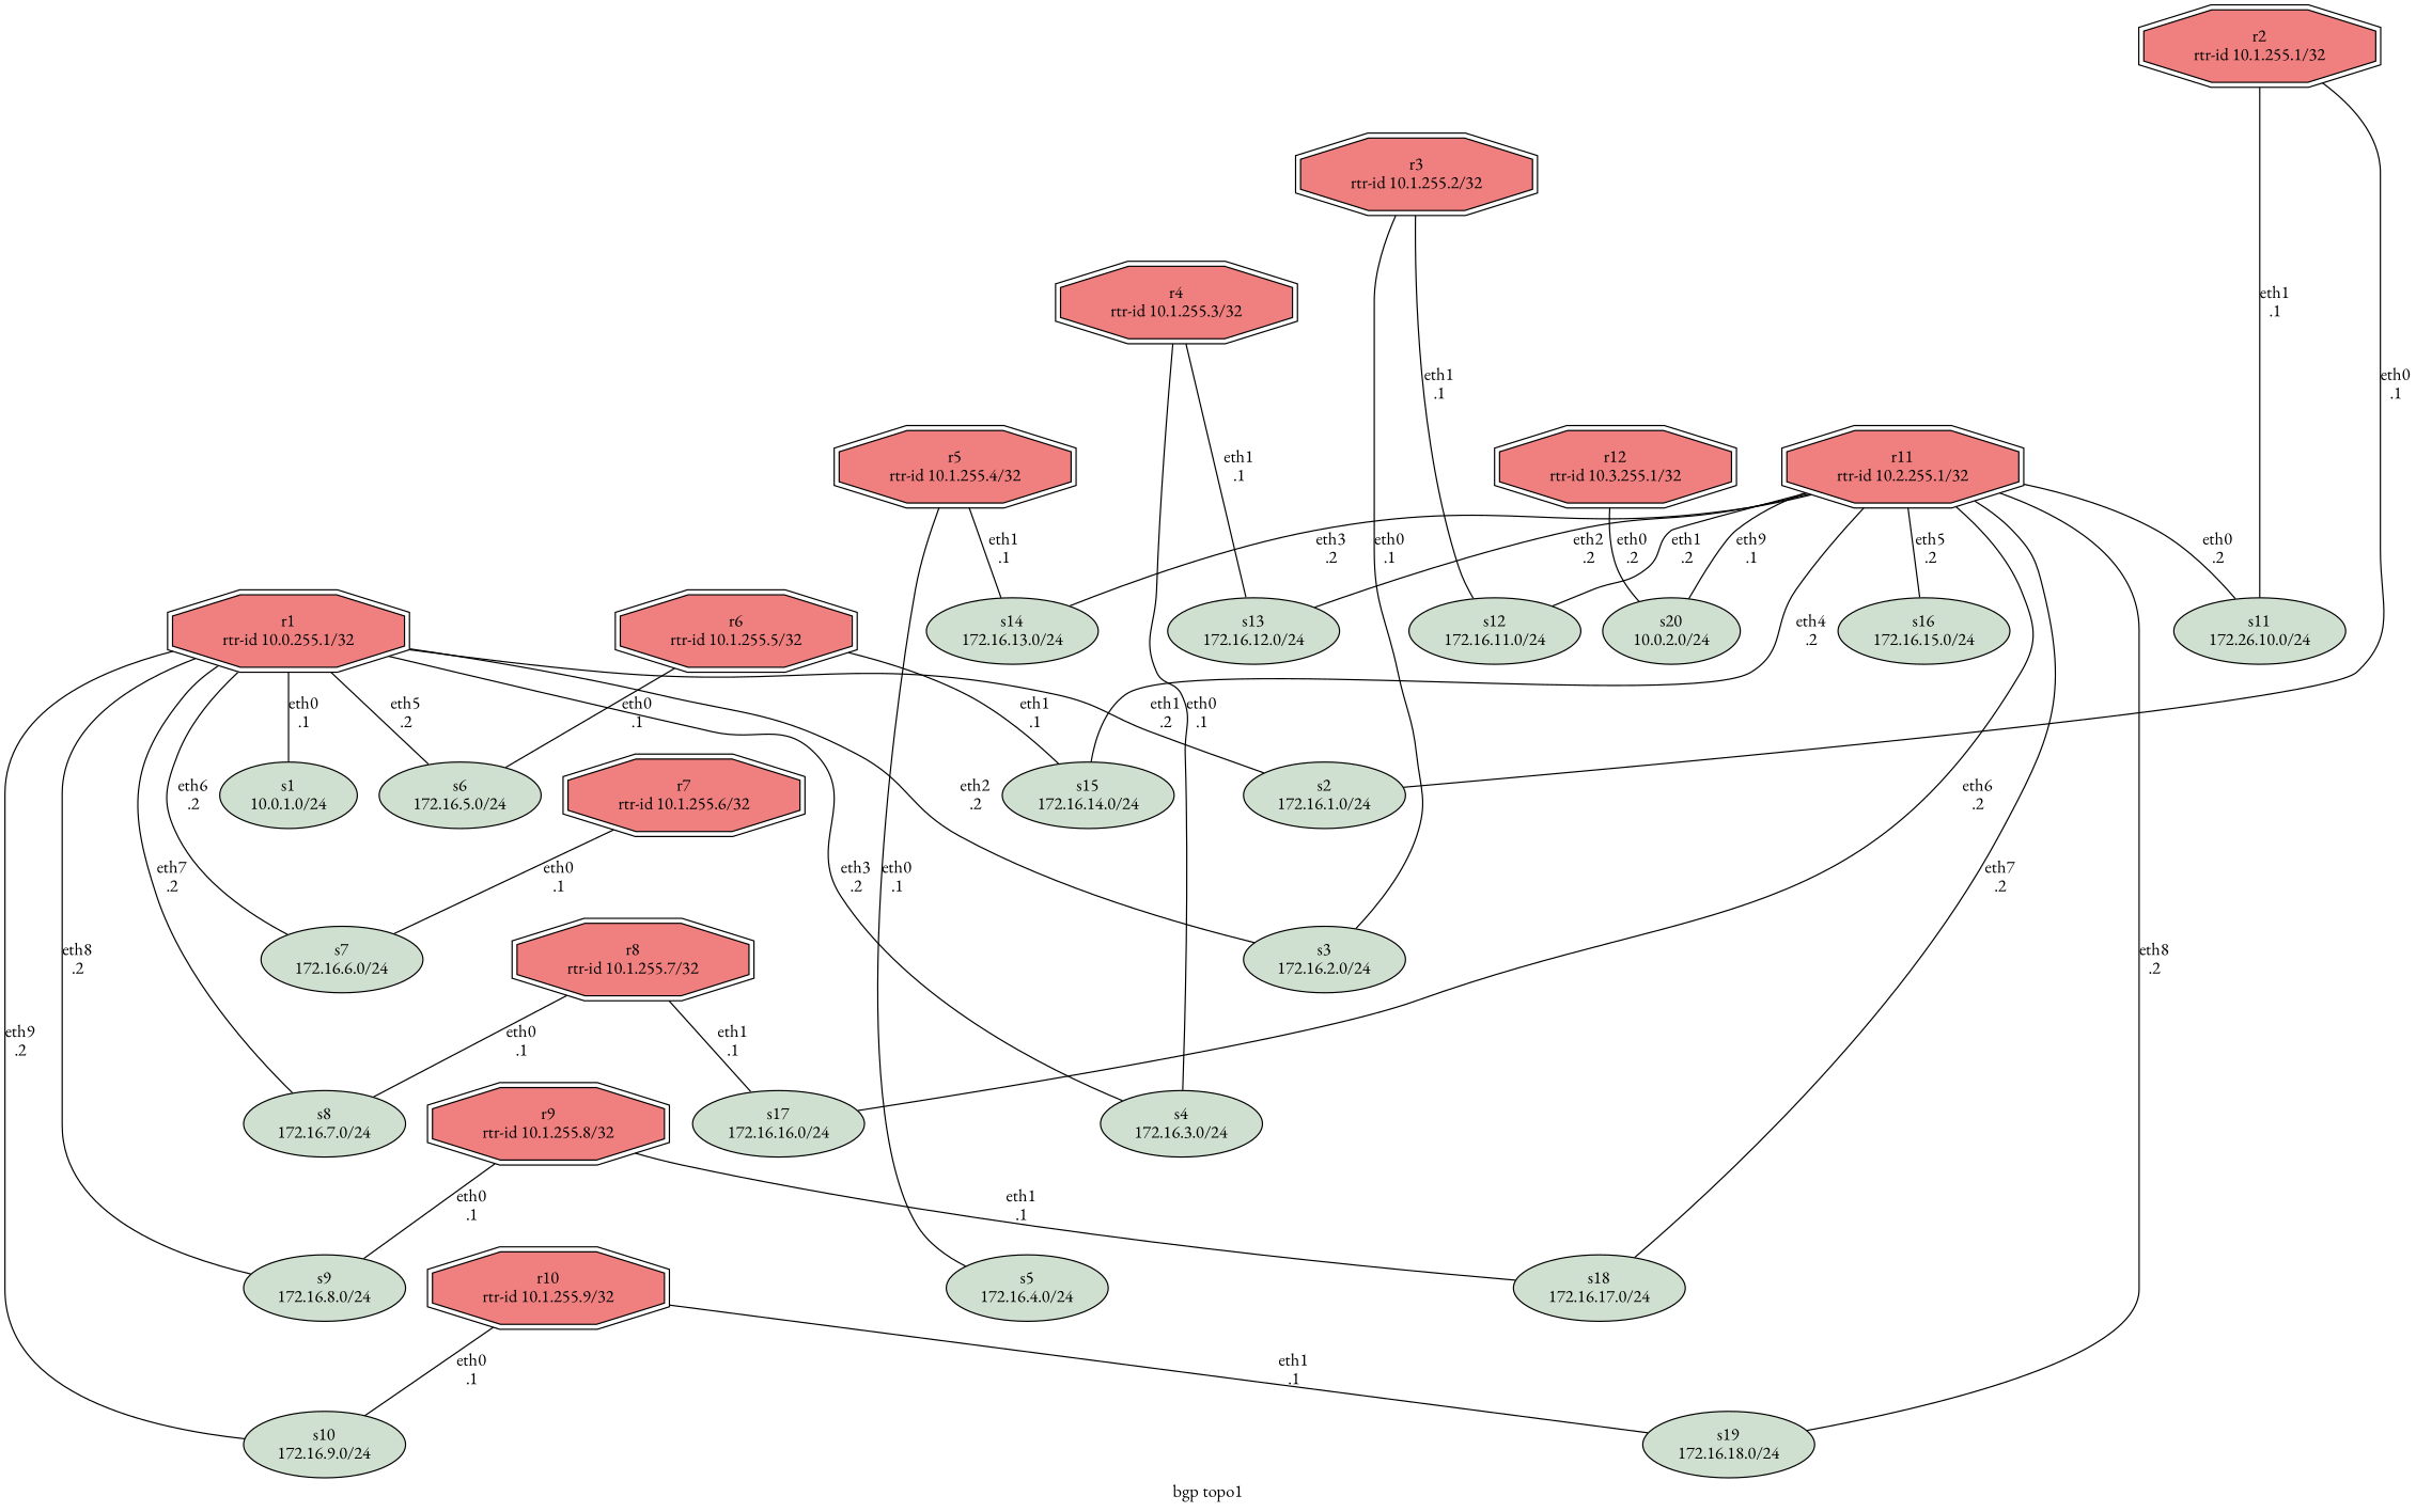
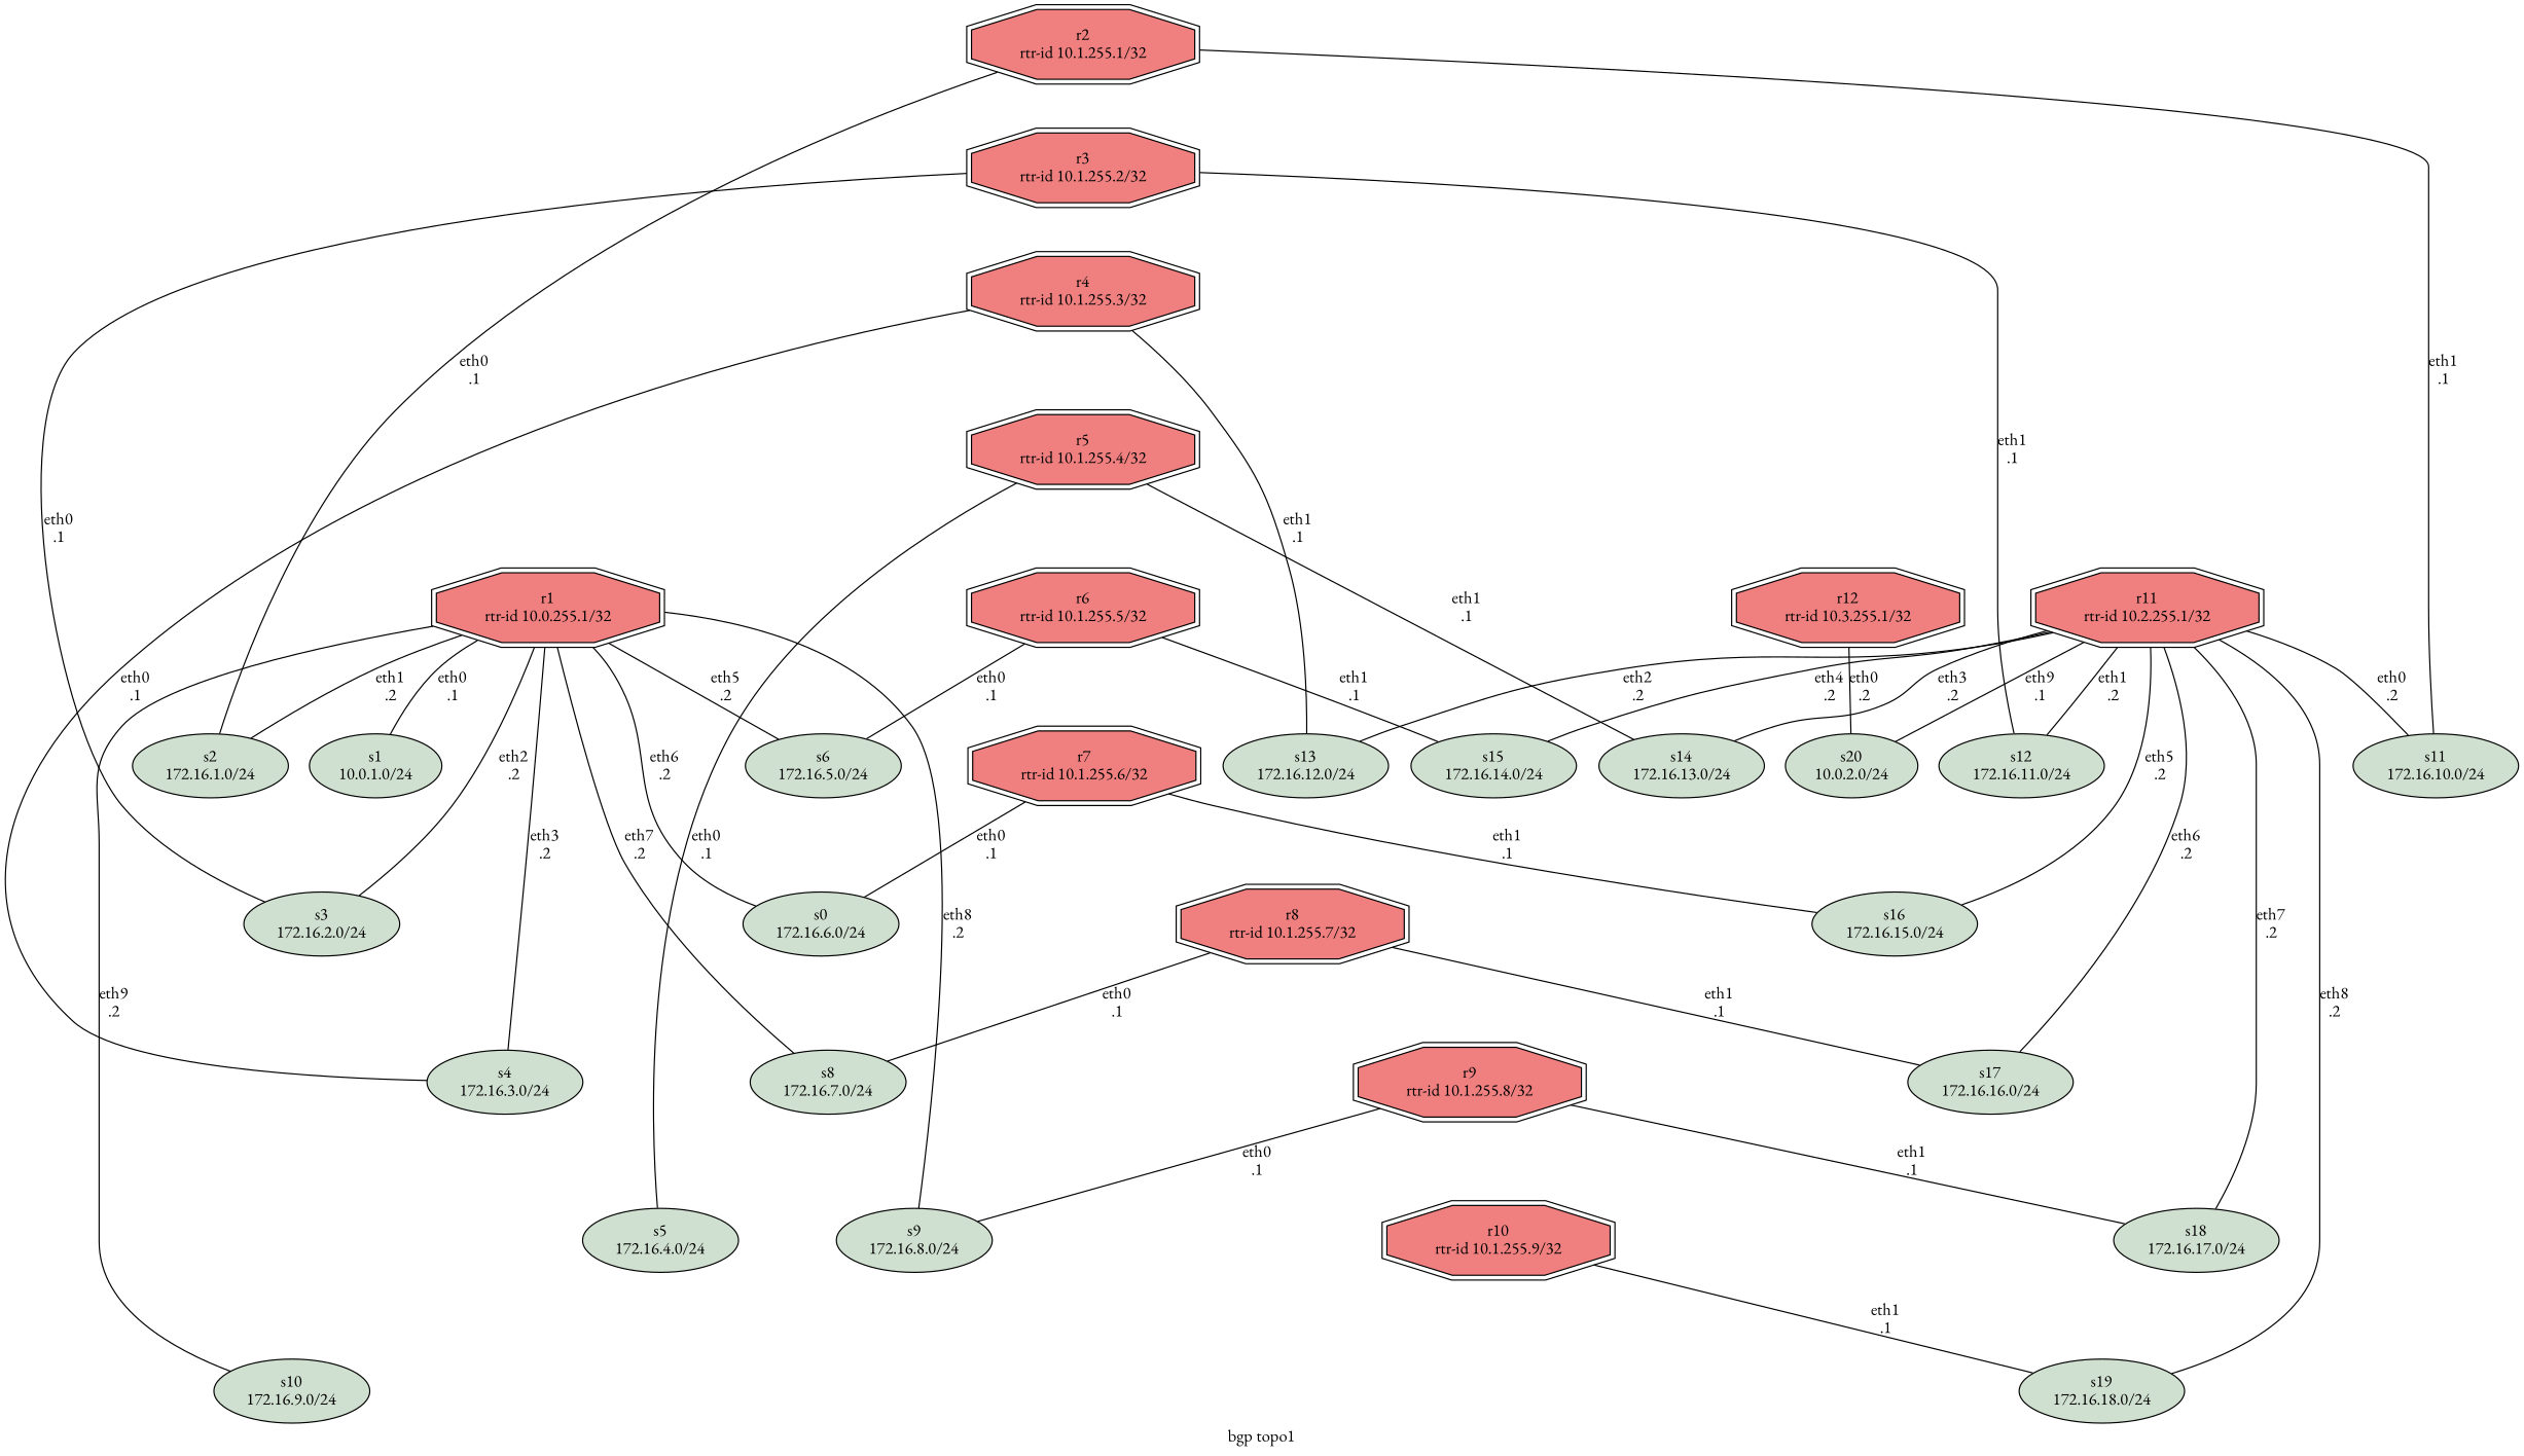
  graph {
    fontname="EB Garamond"
    label="bgp topo1"
    node [fillcolor="#d0e0d0" fontname="EB Garamond" shape=oval style=filled]
    edge [fontname="EB Garamond"]
    n1 [fillcolor="#f08080" label="r2\nrtr-id 10.1.255.1/32" shape=doubleoctagon]
    n2 [fillcolor="#f08080" label="r3\nrtr-id 10.1.255.2/32" shape=doubleoctagon]
    n3 [fillcolor="#f08080" label="r4\nrtr-id 10.1.255.3/32" shape=doubleoctagon]
    n4 [fillcolor="#f08080" label="r5\nrtr-id 10.1.255.4/32" shape=doubleoctagon]
    n5 [fillcolor="#f08080" label="r6\nrtr-id 10.1.255.5/32" shape=doubleoctagon]
    n6 [fillcolor="#f08080" label="r7\nrtr-id 10.1.255.6/32" shape=doubleoctagon]
    n7 [label="s9\n172.16.8.0/24"]
    n8 [fillcolor="#f08080" label="r8\nrtr-id 10.1.255.7/32" shape=doubleoctagon]
    n9 [fillcolor="#f08080" label="r9\nrtr-id 10.1.255.8/32" shape=doubleoctagon]
    n10 [fillcolor="#f08080" label="r10\nrtr-id 10.1.255.9/32" shape=doubleoctagon]
    n11 [label="s2\n172.16.1.0/24"]
    n12 [label="s3\n172.16.2.0/24"]
    n13 [label="s4\n172.16.3.0/24"]
    n14 [label="s5\n172.16.4.0/24"]
    n15 [label="s6\n172.16.5.0/24"]
-   n16 [label="s7\n172.16.6.0/24"]
+   n16 [label="s0\n172.16.6.0/24"]
    n17 [label="s8\n172.16.7.0/24"]
    n18 [label="s10\n172.16.9.0/24"]
-   n19 [label="s11\n172.26.10.0/24"]
+   n19 [label="s11\n172.16.10.0/24"]
    n20 [label="s12\n172.16.11.0/24"]
    n21 [label="s13\n172.16.12.0/24"]
    n22 [label="s14\n172.16.13.0/24"]
    n23 [label="s15\n172.16.14.0/24"]
    n24 [label="s16\n172.16.15.0/24"]
    n25 [label="s17\n172.16.16.0/24"]
    n26 [label="s18\n172.16.17.0/24"]
    n27 [label="s19\n172.16.18.0/24"]
    n28 [fillcolor="#f08080" label="r1\nrtr-id 10.0.255.1/32" shape=doubleoctagon]
    n29 [label="s1\n10.0.1.0/24"]
    n30 [fillcolor="#f08080" label="r11\nrtr-id 10.2.255.1/32" shape=doubleoctagon]
    n31 [label="s20\n10.0.2.0/24"]
    n32 [fillcolor="#f08080" label="r12\nrtr-id 10.3.255.1/32" shape=doubleoctagon]
    subgraph sub_1 {
      rank=same
      n1
    }
    subgraph sub_2 {
      rank=same
      n2
    }
    subgraph sub_3 {
      rank=same
      n3
    }
    subgraph sub_4 {
      rank=same
      n4
    }
    subgraph sub_5 {
      rank=same
      n5
    }
    subgraph sub_6 {
      rank=same
      n6
    }
    subgraph sub_7 {
      rank=same
      n7
    }
    subgraph sub_8 {
      rank=same
      n8
    }
    subgraph sub_9 {
      rank=same
      n9
    }
    subgraph sub_10 {
      rank=same
      n10
    }
    subgraph sub_11 {
      rank=same
      n11
    }
    subgraph sub_12 {
      rank=same
      n12
    }
    subgraph sub_13 {
      rank=same
      n12
    }
    subgraph sub_14 {
      rank=same
      n13
    }
    subgraph sub_15 {
      rank=same
      n13
    }
    subgraph sub_16 {
      rank=same
      n14
    }
    subgraph sub_17 {
      rank=same
      n15
    }
    subgraph sub_18 {
      rank=same
      n16
    }
    subgraph sub_19 {
      rank=same
      n16
    }
    subgraph sub_20 {
      rank=same
      n17
    }
    subgraph sub_21 {
      rank=same
      n17
    }
    subgraph sub_22 {
      rank=same
      n7
    }
    subgraph sub_23 {
      rank=same
      n18
    }
    n1 -- n2 [style=invis]
    n1 -- n11 [label="eth0\n.1"]
    n1 -- n19 [label="eth1\n.1"]
    n2 -- n3 [style=invis]
    n2 -- n12 [label="eth0\n.1"]
    n2 -- n20 [label="eth1\n.1"]
    n3 -- n4 [style=invis]
    n3 -- n13 [label="eth0\n.1"]
    n3 -- n21 [label="eth1\n.1"]
    n4 -- n5 [style=invis]
    n4 -- n14 [label="eth0\n.1"]
    n4 -- n22 [label="eth1\n.1"]
    n5 -- n6 [style=invis]
    n5 -- n15 [label="eth0\n.1"]
    n5 -- n23 [label="eth1\n.1"]
    n6 -- n8 [style=invis]
    n6 -- n16 [label="eth0\n.1"]
+   n6 -- n24 [label="eth1\n.1"]
    n7 -- n18 [style=invis]
    n8 -- n9 [style=invis]
    n8 -- n17 [label="eth0\n.1"]
    n8 -- n25 [label="eth1\n.1"]
    n9 -- n7 [label="eth0\n.1"]
    n9 -- n10 [style=invis]
    n9 -- n26 [label="eth1\n.1"]
-   n10 -- n18 [label="eth0\n.1"]
    n10 -- n27 [label="eth1\n.1"]
    n11 -- n12 [style=invis]
    n12 -- n13 [style=invis]
    n13 -- n14 [style=invis]
    n15 -- n16 [style=invis]
    n16 -- n17 [style=invis]
    n17 -- n7 [style=invis]
    n28 -- n7 [label="eth8\n.2"]
    n28 -- n11 [label="eth1\n.2"]
    n28 -- n12 [label="eth2\n.2"]
    n28 -- n13 [label="eth3\n.2"]
    n28 -- n15 [label="eth5\n.2"]
    n28 -- n16 [label="eth6\n.2"]
    n28 -- n17 [label="eth7\n.2"]
    n28 -- n18 [label="eth9\n.2"]
    n28 -- n29 [label="eth0\n.1"]
    n30 -- n19 [label="eth0\n.2"]
    n30 -- n20 [label="eth1\n.2"]
    n30 -- n21 [label="eth2\n.2"]
    n30 -- n22 [label="eth3\n.2"]
    n30 -- n23 [label="eth4\n.2"]
    n30 -- n24 [label="eth5\n.2"]
    n30 -- n25 [label="eth6\n.2"]
    n30 -- n26 [label="eth7\n.2"]
    n30 -- n27 [label="eth8\n.2"]
    n30 -- n31 [label="eth9\n.1"]
    n32 -- n31 [label="eth0\n.2"]
  }
